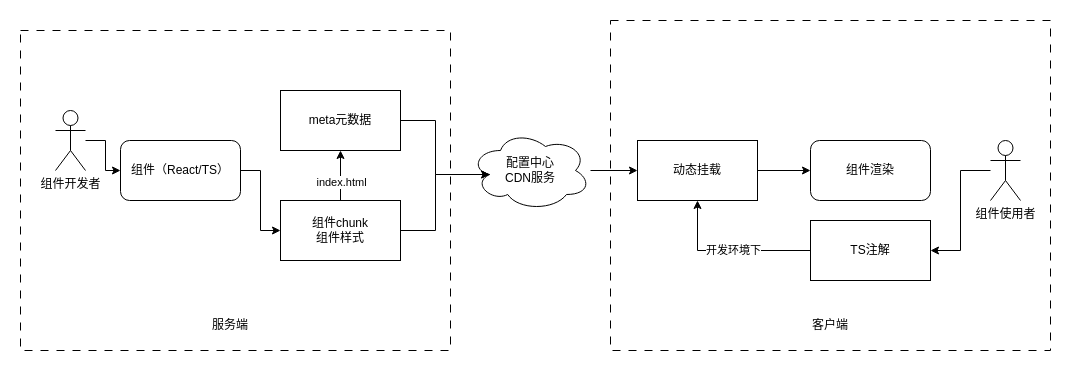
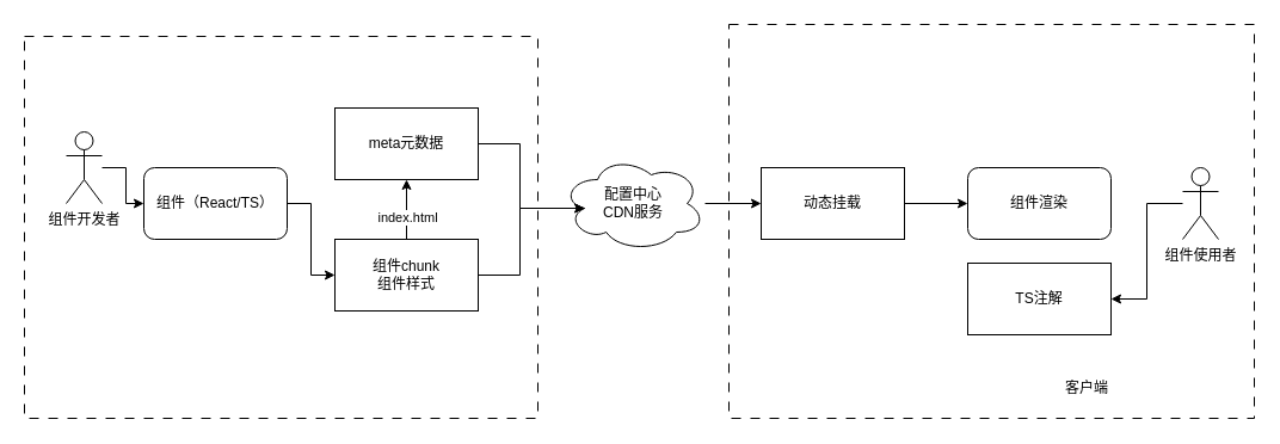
  <mxCell id="0" />
  <mxCell id="1" parent="0" />
  <mxCell id="2" value="" style="rounded=0;whiteSpace=wrap;html=1;dashed=1;dashPattern=8 8;" vertex="1" parent="1"><mxGeometry x="610" y="20" width="440" height="330" as="geometry" /></mxCell>
  <mxCell id="3" value="" style="rounded=0;whiteSpace=wrap;html=1;shadow=0;dashed=1;dashPattern=8 8;" vertex="1" parent="1"><mxGeometry x="20" y="30" width="430" height="320" as="geometry" /></mxCell>
  <mxCell id="4" value="组件开发者&lt;br&gt;" style="shape=umlActor;verticalLabelPosition=bottom;verticalAlign=top;html=1;outlineConnect=0;" vertex="1" parent="1"><mxGeometry x="55" y="110" width="30" height="60" as="geometry" /></mxCell>
  <mxCell id="5" style="edgeStyle=orthogonalEdgeStyle;rounded=0;orthogonalLoop=1;jettySize=auto;html=1;" edge="1" parent="1" source="4" target="7"><mxGeometry relative="1" as="geometry"><mxPoint x="140" y="170" as="targetPoint" /></mxGeometry></mxCell>
  <mxCell id="6" style="edgeStyle=orthogonalEdgeStyle;rounded=0;orthogonalLoop=1;jettySize=auto;html=1;" edge="1" parent="1" source="7" target="11"><mxGeometry relative="1" as="geometry" /></mxCell>
  <mxCell id="7" value="组件（React/TS）" style="rounded=1;whiteSpace=wrap;html=1;" vertex="1" parent="1"><mxGeometry x="120" y="140" width="120" height="60" as="geometry" /></mxCell>
  <mxCell id="8" value="meta元数据" style="rounded=0;whiteSpace=wrap;html=1;" vertex="1" parent="1"><mxGeometry x="280" y="90" width="120" height="60" as="geometry" /></mxCell>
  <mxCell id="9" style="edgeStyle=orthogonalEdgeStyle;rounded=0;orthogonalLoop=1;jettySize=auto;html=1;entryX=0.5;entryY=1;entryDx=0;entryDy=0;" edge="1" parent="1" source="11" target="8"><mxGeometry relative="1" as="geometry" /></mxCell>
  <mxCell id="10" value="index.html" style="edgeLabel;html=1;align=center;verticalAlign=middle;resizable=0;points=[];" vertex="1" connectable="0" parent="9"><mxGeometry x="0.019" relative="1" as="geometry"><mxPoint y="6" as="offset" /></mxGeometry></mxCell>
  <mxCell id="11" value="组件chunk&lt;br&gt;组件样式" style="rounded=0;whiteSpace=wrap;html=1;" vertex="1" parent="1"><mxGeometry x="280" y="200" width="120" height="60" as="geometry" /></mxCell>
  <mxCell id="12" value="" style="edgeStyle=orthogonalEdgeStyle;rounded=0;orthogonalLoop=1;jettySize=auto;html=1;" edge="1" parent="1" source="13" target="17"><mxGeometry relative="1" as="geometry" /></mxCell>
  <mxCell id="13" value="配置中心&lt;br&gt;CDN服务" style="ellipse;shape=cloud;whiteSpace=wrap;html=1;" vertex="1" parent="1"><mxGeometry x="470" y="130" width="120" height="80" as="geometry" /></mxCell>
  <mxCell id="14" style="edgeStyle=orthogonalEdgeStyle;rounded=0;orthogonalLoop=1;jettySize=auto;html=1;entryX=0.16;entryY=0.55;entryDx=0;entryDy=0;entryPerimeter=0;" edge="1" parent="1" source="8" target="13"><mxGeometry relative="1" as="geometry" /></mxCell>
  <mxCell id="15" style="edgeStyle=orthogonalEdgeStyle;rounded=0;orthogonalLoop=1;jettySize=auto;html=1;entryX=0.16;entryY=0.55;entryDx=0;entryDy=0;entryPerimeter=0;" edge="1" parent="1" source="11" target="13"><mxGeometry relative="1" as="geometry" /></mxCell>
  <mxCell id="16" style="edgeStyle=orthogonalEdgeStyle;rounded=0;orthogonalLoop=1;jettySize=auto;html=1;entryX=0;entryY=0.5;entryDx=0;entryDy=0;" edge="1" parent="1" source="17" target="18"><mxGeometry relative="1" as="geometry" /></mxCell>
  <mxCell id="17" value="动态挂载" style="rounded=0;whiteSpace=wrap;html=1;" vertex="1" parent="1"><mxGeometry x="637" y="140" width="120" height="60" as="geometry" /></mxCell>
  <mxCell id="18" value="组件渲染" style="rounded=1;whiteSpace=wrap;html=1;" vertex="1" parent="1"><mxGeometry x="810" y="140" width="120" height="60" as="geometry" /></mxCell>
  <mxCell id="19" style="edgeStyle=orthogonalEdgeStyle;rounded=0;orthogonalLoop=1;jettySize=auto;html=1;entryX=1;entryY=0.5;entryDx=0;entryDy=0;" edge="1" parent="1" source="20" target="23"><mxGeometry relative="1" as="geometry" /></mxCell>
  <mxCell id="20" value="组件使用者" style="shape=umlActor;verticalLabelPosition=bottom;verticalAlign=top;html=1;outlineConnect=0;" vertex="1" parent="1"><mxGeometry x="990" y="140" width="30" height="60" as="geometry" /></mxCell>
- <mxCell id="21" style="edgeStyle=orthogonalEdgeStyle;rounded=0;orthogonalLoop=1;jettySize=auto;html=1;entryX=0.5;entryY=1;entryDx=0;entryDy=0;" edge="1" parent="1" source="23" target="17"><mxGeometry relative="1" as="geometry" /></mxCell>
- <mxCell id="22" value="开发环境下" style="edgeLabel;html=1;align=center;verticalAlign=middle;resizable=0;points=[];" vertex="1" connectable="0" parent="21"><mxGeometry x="-0.043" y="-1" relative="1" as="geometry"><mxPoint as="offset" /></mxGeometry></mxCell>
  <mxCell id="23" value="TS注解" style="rounded=0;whiteSpace=wrap;html=1;" vertex="1" parent="1"><mxGeometry x="810" y="220" width="120" height="60" as="geometry" /></mxCell>
- <mxCell id="24" value="服务端" style="text;html=1;strokeColor=none;fillColor=none;align=center;verticalAlign=middle;whiteSpace=wrap;rounded=0;" vertex="1" parent="1"><mxGeometry x="200" y="310" width="60" height="30" as="geometry" /></mxCell>
- <mxCell id="25" value="客户端" style="text;html=1;strokeColor=none;fillColor=none;align=center;verticalAlign=middle;whiteSpace=wrap;rounded=0;" vertex="1" parent="1"><mxGeometry x="800" y="310" width="60" height="30" as="geometry" /></mxCell>
+ <mxCell id="25" value="客户端" style="text;html=1;strokeColor=none;fillColor=none;align=center;verticalAlign=middle;whiteSpace=wrap;rounded=0;" vertex="1" parent="1"><mxGeometry x="880" y="310" width="60" height="30" as="geometry" /></mxCell>
